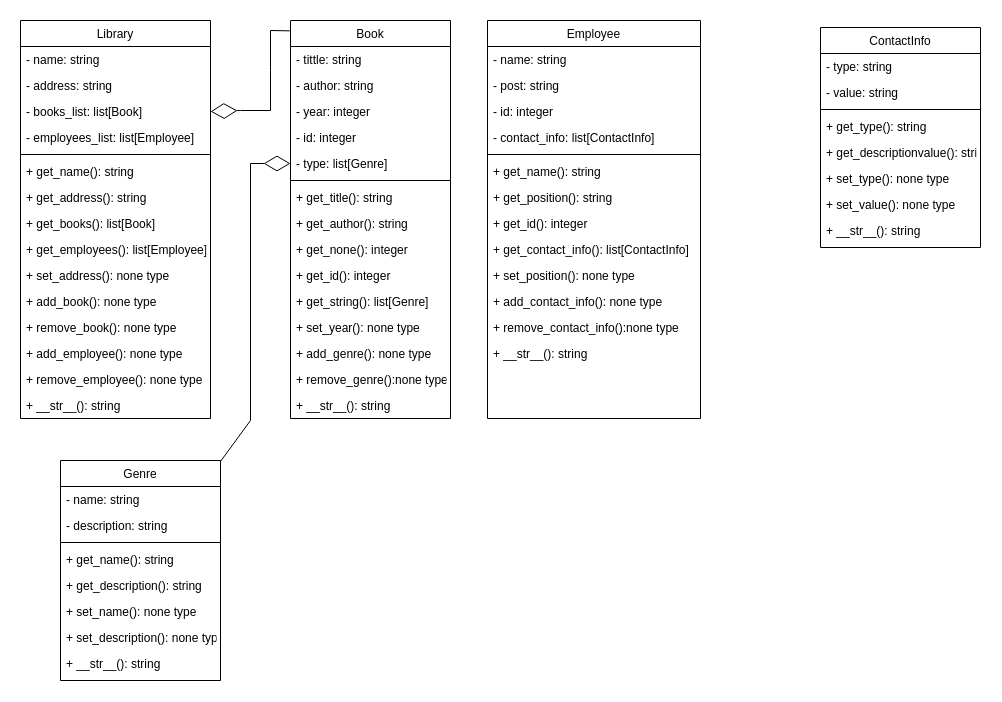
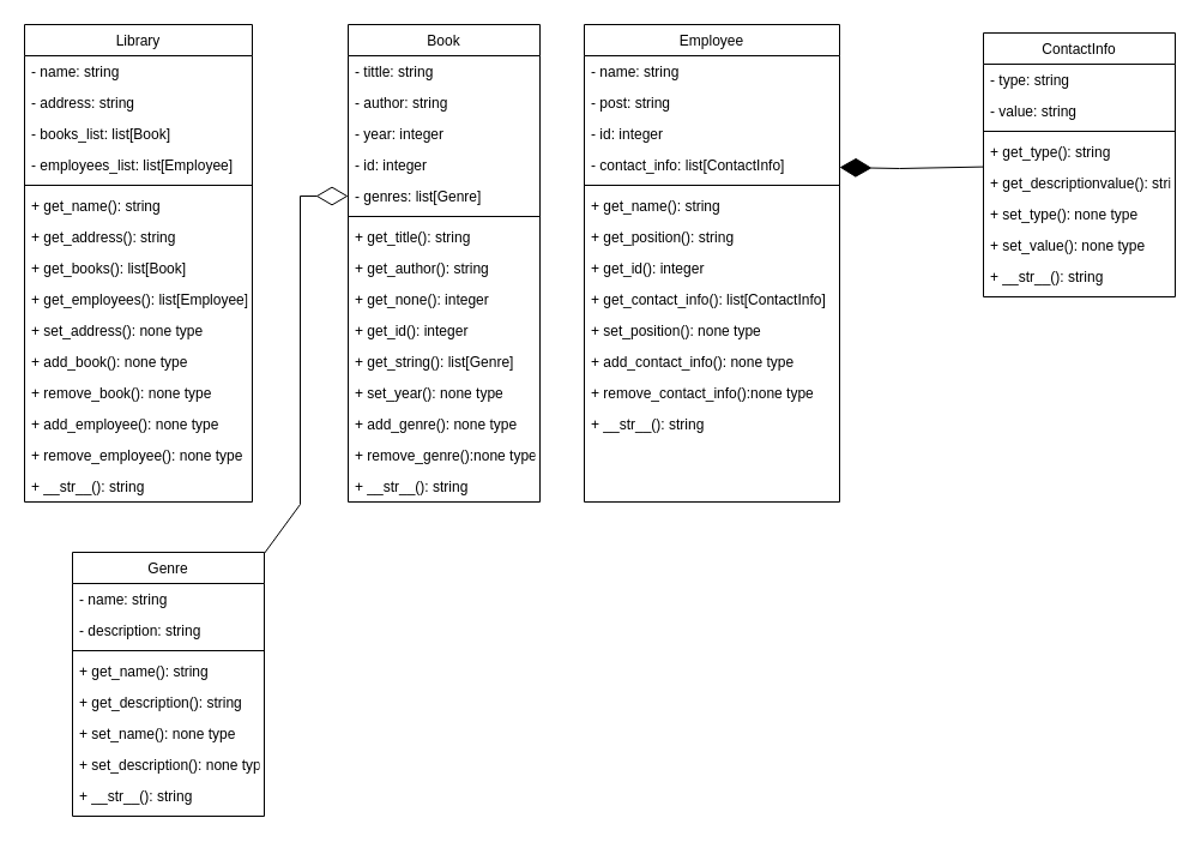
  <mxCell id="0" />
  <mxCell id="1" parent="0" />
  <mxCell id="2" value="Library" style="swimlane;fontStyle=0;align=center;verticalAlign=top;childLayout=stackLayout;horizontal=1;startSize=26;horizontalStack=0;resizeParent=1;resizeLast=0;collapsible=1;marginBottom=0;rounded=0;shadow=0;strokeWidth=1;" parent="1" vertex="1"><mxGeometry x="20" y="20" width="190" height="398" as="geometry"><mxRectangle x="230" y="140" width="160" height="26" as="alternateBounds" /></mxGeometry></mxCell>
  <mxCell id="3" value="- name: string" style="text;align=left;verticalAlign=top;spacingLeft=4;spacingRight=4;overflow=hidden;rotatable=0;points=[[0,0.5],[1,0.5]];portConstraint=eastwest;" parent="2" vertex="1"><mxGeometry y="26" width="190" height="26" as="geometry" /></mxCell>
  <mxCell id="4" value="- address: string" style="text;align=left;verticalAlign=top;spacingLeft=4;spacingRight=4;overflow=hidden;rotatable=0;points=[[0,0.5],[1,0.5]];portConstraint=eastwest;rounded=0;shadow=0;html=0;" parent="2" vertex="1"><mxGeometry y="52" width="190" height="26" as="geometry" /></mxCell>
  <mxCell id="5" value="- books_list: list[Book]" style="text;align=left;verticalAlign=top;spacingLeft=4;spacingRight=4;overflow=hidden;rotatable=0;points=[[0,0.5],[1,0.5]];portConstraint=eastwest;rounded=0;shadow=0;html=0;" parent="2" vertex="1"><mxGeometry y="78" width="190" height="26" as="geometry" /></mxCell>
  <mxCell id="6" value="- employees_list: list[Employee]" style="text;align=left;verticalAlign=top;spacingLeft=4;spacingRight=4;overflow=hidden;rotatable=0;points=[[0,0.5],[1,0.5]];portConstraint=eastwest;rounded=0;shadow=0;html=0;" parent="2" vertex="1"><mxGeometry y="104" width="190" height="26" as="geometry" /></mxCell>
  <mxCell id="7" value="" style="line;html=1;strokeWidth=1;align=left;verticalAlign=middle;spacingTop=-1;spacingLeft=3;spacingRight=3;rotatable=0;labelPosition=right;points=[];portConstraint=eastwest;" parent="2" vertex="1"><mxGeometry y="130" width="190" height="8" as="geometry" /></mxCell>
  <mxCell id="8" value="+ get_name(): string" style="text;align=left;verticalAlign=top;spacingLeft=4;spacingRight=4;overflow=hidden;rotatable=0;points=[[0,0.5],[1,0.5]];portConstraint=eastwest;" parent="2" vertex="1"><mxGeometry y="138" width="190" height="26" as="geometry" /></mxCell>
  <mxCell id="9" value="+ get_address(): string" style="text;align=left;verticalAlign=top;spacingLeft=4;spacingRight=4;overflow=hidden;rotatable=0;points=[[0,0.5],[1,0.5]];portConstraint=eastwest;" parent="2" vertex="1"><mxGeometry y="164" width="190" height="26" as="geometry" /></mxCell>
  <mxCell id="10" value="+ get_books(): list[Book]" style="text;align=left;verticalAlign=top;spacingLeft=4;spacingRight=4;overflow=hidden;rotatable=0;points=[[0,0.5],[1,0.5]];portConstraint=eastwest;" parent="2" vertex="1"><mxGeometry y="190" width="190" height="26" as="geometry" /></mxCell>
  <mxCell id="11" value="+ get_employees(): list[Employee]" style="text;align=left;verticalAlign=top;spacingLeft=4;spacingRight=4;overflow=hidden;rotatable=0;points=[[0,0.5],[1,0.5]];portConstraint=eastwest;" parent="2" vertex="1"><mxGeometry y="216" width="190" height="26" as="geometry" /></mxCell>
  <mxCell id="12" value="+ set_address(): none type" style="text;align=left;verticalAlign=top;spacingLeft=4;spacingRight=4;overflow=hidden;rotatable=0;points=[[0,0.5],[1,0.5]];portConstraint=eastwest;" parent="2" vertex="1"><mxGeometry y="242" width="190" height="26" as="geometry" /></mxCell>
  <mxCell id="13" value="+ add_book(): none type" style="text;align=left;verticalAlign=top;spacingLeft=4;spacingRight=4;overflow=hidden;rotatable=0;points=[[0,0.5],[1,0.5]];portConstraint=eastwest;" parent="2" vertex="1"><mxGeometry y="268" width="190" height="26" as="geometry" /></mxCell>
  <mxCell id="14" value="+ remove_book(): none type" style="text;align=left;verticalAlign=top;spacingLeft=4;spacingRight=4;overflow=hidden;rotatable=0;points=[[0,0.5],[1,0.5]];portConstraint=eastwest;" parent="2" vertex="1"><mxGeometry y="294" width="190" height="26" as="geometry" /></mxCell>
  <mxCell id="15" value="+ add_employee(): none type" style="text;align=left;verticalAlign=top;spacingLeft=4;spacingRight=4;overflow=hidden;rotatable=0;points=[[0,0.5],[1,0.5]];portConstraint=eastwest;" parent="2" vertex="1"><mxGeometry y="320" width="190" height="26" as="geometry" /></mxCell>
  <mxCell id="16" value="+ remove_employee(): none type" style="text;align=left;verticalAlign=top;spacingLeft=4;spacingRight=4;overflow=hidden;rotatable=0;points=[[0,0.5],[1,0.5]];portConstraint=eastwest;" parent="2" vertex="1"><mxGeometry y="346" width="190" height="26" as="geometry" /></mxCell>
  <mxCell id="17" value="+ __str__(): string" style="text;align=left;verticalAlign=top;spacingLeft=4;spacingRight=4;overflow=hidden;rotatable=0;points=[[0,0.5],[1,0.5]];portConstraint=eastwest;" parent="2" vertex="1"><mxGeometry y="372" width="190" height="26" as="geometry" /></mxCell>
  <mxCell id="18" value="Book&#10;" style="swimlane;fontStyle=0;align=center;verticalAlign=top;childLayout=stackLayout;horizontal=1;startSize=26;horizontalStack=0;resizeParent=1;resizeLast=0;collapsible=1;marginBottom=0;rounded=0;shadow=0;strokeWidth=1;" parent="1" vertex="1"><mxGeometry x="290" y="20" width="160" height="398" as="geometry"><mxRectangle x="550" y="140" width="160" height="26" as="alternateBounds" /></mxGeometry></mxCell>
  <mxCell id="19" value="- tittle: string" style="text;align=left;verticalAlign=top;spacingLeft=4;spacingRight=4;overflow=hidden;rotatable=0;points=[[0,0.5],[1,0.5]];portConstraint=eastwest;" parent="18" vertex="1"><mxGeometry y="26" width="160" height="26" as="geometry" /></mxCell>
  <mxCell id="20" value="- author: string " style="text;align=left;verticalAlign=top;spacingLeft=4;spacingRight=4;overflow=hidden;rotatable=0;points=[[0,0.5],[1,0.5]];portConstraint=eastwest;rounded=0;shadow=0;html=0;" parent="18" vertex="1"><mxGeometry y="52" width="160" height="26" as="geometry" /></mxCell>
  <mxCell id="21" value="- year: integer" style="text;align=left;verticalAlign=top;spacingLeft=4;spacingRight=4;overflow=hidden;rotatable=0;points=[[0,0.5],[1,0.5]];portConstraint=eastwest;rounded=0;shadow=0;html=0;" parent="18" vertex="1"><mxGeometry y="78" width="160" height="26" as="geometry" /></mxCell>
  <mxCell id="22" value="- id: integer" style="text;align=left;verticalAlign=top;spacingLeft=4;spacingRight=4;overflow=hidden;rotatable=0;points=[[0,0.5],[1,0.5]];portConstraint=eastwest;rounded=0;shadow=0;html=0;" parent="18" vertex="1"><mxGeometry y="104" width="160" height="26" as="geometry" /></mxCell>
- <mxCell id="23" value="- type: list[Genre]" style="text;align=left;verticalAlign=top;spacingLeft=4;spacingRight=4;overflow=hidden;rotatable=0;points=[[0,0.5],[1,0.5]];portConstraint=eastwest;rounded=0;shadow=0;html=0;" parent="18" vertex="1"><mxGeometry y="130" width="160" height="26" as="geometry" /></mxCell>
+ <mxCell id="23" value="- genres: list[Genre]" style="text;align=left;verticalAlign=top;spacingLeft=4;spacingRight=4;overflow=hidden;rotatable=0;points=[[0,0.5],[1,0.5]];portConstraint=eastwest;rounded=0;shadow=0;html=0;" parent="18" vertex="1"><mxGeometry y="130" width="160" height="26" as="geometry" /></mxCell>
  <mxCell id="24" value="" style="line;html=1;strokeWidth=1;align=left;verticalAlign=middle;spacingTop=-1;spacingLeft=3;spacingRight=3;rotatable=0;labelPosition=right;points=[];portConstraint=eastwest;" parent="18" vertex="1"><mxGeometry y="156" width="160" height="8" as="geometry" /></mxCell>
  <mxCell id="25" value="+ get_title(): string" style="text;align=left;verticalAlign=top;spacingLeft=4;spacingRight=4;overflow=hidden;rotatable=0;points=[[0,0.5],[1,0.5]];portConstraint=eastwest;" parent="18" vertex="1"><mxGeometry y="164" width="160" height="26" as="geometry" /></mxCell>
  <mxCell id="26" value="+ get_author(): string" style="text;align=left;verticalAlign=top;spacingLeft=4;spacingRight=4;overflow=hidden;rotatable=0;points=[[0,0.5],[1,0.5]];portConstraint=eastwest;" parent="18" vertex="1"><mxGeometry y="190" width="160" height="26" as="geometry" /></mxCell>
  <mxCell id="27" value="+ get_none(): integer" style="text;align=left;verticalAlign=top;spacingLeft=4;spacingRight=4;overflow=hidden;rotatable=0;points=[[0,0.5],[1,0.5]];portConstraint=eastwest;" parent="18" vertex="1"><mxGeometry y="216" width="160" height="26" as="geometry" /></mxCell>
  <mxCell id="28" value="+ get_id(): integer" style="text;align=left;verticalAlign=top;spacingLeft=4;spacingRight=4;overflow=hidden;rotatable=0;points=[[0,0.5],[1,0.5]];portConstraint=eastwest;" parent="18" vertex="1"><mxGeometry y="242" width="160" height="26" as="geometry" /></mxCell>
  <mxCell id="29" value="+ get_string(): list[Genre]" style="text;align=left;verticalAlign=top;spacingLeft=4;spacingRight=4;overflow=hidden;rotatable=0;points=[[0,0.5],[1,0.5]];portConstraint=eastwest;" parent="18" vertex="1"><mxGeometry y="268" width="160" height="26" as="geometry" /></mxCell>
  <mxCell id="30" value="+ set_year(): none type" style="text;align=left;verticalAlign=top;spacingLeft=4;spacingRight=4;overflow=hidden;rotatable=0;points=[[0,0.5],[1,0.5]];portConstraint=eastwest;" parent="18" vertex="1"><mxGeometry y="294" width="160" height="26" as="geometry" /></mxCell>
  <mxCell id="31" value="+ add_genre(): none type" style="text;align=left;verticalAlign=top;spacingLeft=4;spacingRight=4;overflow=hidden;rotatable=0;points=[[0,0.5],[1,0.5]];portConstraint=eastwest;" parent="18" vertex="1"><mxGeometry y="320" width="160" height="26" as="geometry" /></mxCell>
  <mxCell id="32" value="+ remove_genre():none type" style="text;align=left;verticalAlign=top;spacingLeft=4;spacingRight=4;overflow=hidden;rotatable=0;points=[[0,0.5],[1,0.5]];portConstraint=eastwest;" parent="18" vertex="1"><mxGeometry y="346" width="160" height="26" as="geometry" /></mxCell>
  <mxCell id="33" value="+ __str__(): string" style="text;align=left;verticalAlign=top;spacingLeft=4;spacingRight=4;overflow=hidden;rotatable=0;points=[[0,0.5],[1,0.5]];portConstraint=eastwest;" parent="18" vertex="1"><mxGeometry y="372" width="160" height="26" as="geometry" /></mxCell>
  <mxCell id="34" value="Employee" style="swimlane;fontStyle=0;align=center;verticalAlign=top;childLayout=stackLayout;horizontal=1;startSize=26;horizontalStack=0;resizeParent=1;resizeLast=0;collapsible=1;marginBottom=0;rounded=0;shadow=0;strokeWidth=1;" parent="1" vertex="1"><mxGeometry x="487" y="20" width="213" height="398" as="geometry"><mxRectangle x="550" y="140" width="160" height="26" as="alternateBounds" /></mxGeometry></mxCell>
  <mxCell id="35" value="- name: string" style="text;align=left;verticalAlign=top;spacingLeft=4;spacingRight=4;overflow=hidden;rotatable=0;points=[[0,0.5],[1,0.5]];portConstraint=eastwest;" parent="34" vertex="1"><mxGeometry y="26" width="213" height="26" as="geometry" /></mxCell>
  <mxCell id="36" value="- post: string " style="text;align=left;verticalAlign=top;spacingLeft=4;spacingRight=4;overflow=hidden;rotatable=0;points=[[0,0.5],[1,0.5]];portConstraint=eastwest;rounded=0;shadow=0;html=0;" parent="34" vertex="1"><mxGeometry y="52" width="213" height="26" as="geometry" /></mxCell>
  <mxCell id="37" value="- id: integer" style="text;align=left;verticalAlign=top;spacingLeft=4;spacingRight=4;overflow=hidden;rotatable=0;points=[[0,0.5],[1,0.5]];portConstraint=eastwest;rounded=0;shadow=0;html=0;" parent="34" vertex="1"><mxGeometry y="78" width="213" height="26" as="geometry" /></mxCell>
  <mxCell id="38" value="- contact_info: list[ContactInfo]" style="text;align=left;verticalAlign=top;spacingLeft=4;spacingRight=4;overflow=hidden;rotatable=0;points=[[0,0.5],[1,0.5]];portConstraint=eastwest;rounded=0;shadow=0;html=0;" parent="34" vertex="1"><mxGeometry y="104" width="213" height="26" as="geometry" /></mxCell>
  <mxCell id="39" value="" style="line;html=1;strokeWidth=1;align=left;verticalAlign=middle;spacingTop=-1;spacingLeft=3;spacingRight=3;rotatable=0;labelPosition=right;points=[];portConstraint=eastwest;" parent="34" vertex="1"><mxGeometry y="130" width="213" height="8" as="geometry" /></mxCell>
  <mxCell id="40" value="+ get_name(): string" style="text;align=left;verticalAlign=top;spacingLeft=4;spacingRight=4;overflow=hidden;rotatable=0;points=[[0,0.5],[1,0.5]];portConstraint=eastwest;" parent="34" vertex="1"><mxGeometry y="138" width="213" height="26" as="geometry" /></mxCell>
  <mxCell id="41" value="+ get_position(): string" style="text;align=left;verticalAlign=top;spacingLeft=4;spacingRight=4;overflow=hidden;rotatable=0;points=[[0,0.5],[1,0.5]];portConstraint=eastwest;" parent="34" vertex="1"><mxGeometry y="164" width="213" height="26" as="geometry" /></mxCell>
  <mxCell id="42" value="+ get_id(): integer" style="text;align=left;verticalAlign=top;spacingLeft=4;spacingRight=4;overflow=hidden;rotatable=0;points=[[0,0.5],[1,0.5]];portConstraint=eastwest;" parent="34" vertex="1"><mxGeometry y="190" width="213" height="26" as="geometry" /></mxCell>
  <mxCell id="43" value="+ get_contact_info(): list[ContactInfo]" style="text;align=left;verticalAlign=top;spacingLeft=4;spacingRight=4;overflow=hidden;rotatable=0;points=[[0,0.5],[1,0.5]];portConstraint=eastwest;" parent="34" vertex="1"><mxGeometry y="216" width="213" height="26" as="geometry" /></mxCell>
  <mxCell id="44" value="+ set_position(): none type" style="text;align=left;verticalAlign=top;spacingLeft=4;spacingRight=4;overflow=hidden;rotatable=0;points=[[0,0.5],[1,0.5]];portConstraint=eastwest;" parent="34" vertex="1"><mxGeometry y="242" width="213" height="26" as="geometry" /></mxCell>
  <mxCell id="45" value="+ add_contact_info(): none type" style="text;align=left;verticalAlign=top;spacingLeft=4;spacingRight=4;overflow=hidden;rotatable=0;points=[[0,0.5],[1,0.5]];portConstraint=eastwest;" parent="34" vertex="1"><mxGeometry y="268" width="213" height="26" as="geometry" /></mxCell>
  <mxCell id="46" value="+ remove_contact_info():none type" style="text;align=left;verticalAlign=top;spacingLeft=4;spacingRight=4;overflow=hidden;rotatable=0;points=[[0,0.5],[1,0.5]];portConstraint=eastwest;" parent="34" vertex="1"><mxGeometry y="294" width="213" height="26" as="geometry" /></mxCell>
  <mxCell id="47" value="+ __str__(): string" style="text;align=left;verticalAlign=top;spacingLeft=4;spacingRight=4;overflow=hidden;rotatable=0;points=[[0,0.5],[1,0.5]];portConstraint=eastwest;" parent="34" vertex="1"><mxGeometry y="320" width="213" height="26" as="geometry" /></mxCell>
  <mxCell id="48" value="Genre" style="swimlane;fontStyle=0;align=center;verticalAlign=top;childLayout=stackLayout;horizontal=1;startSize=26;horizontalStack=0;resizeParent=1;resizeLast=0;collapsible=1;marginBottom=0;rounded=0;shadow=0;strokeWidth=1;" parent="1" vertex="1"><mxGeometry x="60" y="460" width="160" height="220" as="geometry"><mxRectangle x="550" y="140" width="160" height="26" as="alternateBounds" /></mxGeometry></mxCell>
  <mxCell id="49" value="- name: string" style="text;align=left;verticalAlign=top;spacingLeft=4;spacingRight=4;overflow=hidden;rotatable=0;points=[[0,0.5],[1,0.5]];portConstraint=eastwest;" parent="48" vertex="1"><mxGeometry y="26" width="160" height="26" as="geometry" /></mxCell>
  <mxCell id="50" value="- description: string " style="text;align=left;verticalAlign=top;spacingLeft=4;spacingRight=4;overflow=hidden;rotatable=0;points=[[0,0.5],[1,0.5]];portConstraint=eastwest;rounded=0;shadow=0;html=0;" parent="48" vertex="1"><mxGeometry y="52" width="160" height="26" as="geometry" /></mxCell>
  <mxCell id="51" value="" style="line;html=1;strokeWidth=1;align=left;verticalAlign=middle;spacingTop=-1;spacingLeft=3;spacingRight=3;rotatable=0;labelPosition=right;points=[];portConstraint=eastwest;" parent="48" vertex="1"><mxGeometry y="78" width="160" height="8" as="geometry" /></mxCell>
  <mxCell id="52" value="+ get_name(): string" style="text;align=left;verticalAlign=top;spacingLeft=4;spacingRight=4;overflow=hidden;rotatable=0;points=[[0,0.5],[1,0.5]];portConstraint=eastwest;" parent="48" vertex="1"><mxGeometry y="86" width="160" height="26" as="geometry" /></mxCell>
  <mxCell id="53" value="+ get_description(): string" style="text;align=left;verticalAlign=top;spacingLeft=4;spacingRight=4;overflow=hidden;rotatable=0;points=[[0,0.5],[1,0.5]];portConstraint=eastwest;" parent="48" vertex="1"><mxGeometry y="112" width="160" height="26" as="geometry" /></mxCell>
  <mxCell id="54" value="+ set_name(): none type" style="text;align=left;verticalAlign=top;spacingLeft=4;spacingRight=4;overflow=hidden;rotatable=0;points=[[0,0.5],[1,0.5]];portConstraint=eastwest;" parent="48" vertex="1"><mxGeometry y="138" width="160" height="26" as="geometry" /></mxCell>
  <mxCell id="55" value="+ set_description(): none type" style="text;align=left;verticalAlign=top;spacingLeft=4;spacingRight=4;overflow=hidden;rotatable=0;points=[[0,0.5],[1,0.5]];portConstraint=eastwest;" parent="48" vertex="1"><mxGeometry y="164" width="160" height="26" as="geometry" /></mxCell>
  <mxCell id="56" value="+ __str__(): string" style="text;align=left;verticalAlign=top;spacingLeft=4;spacingRight=4;overflow=hidden;rotatable=0;points=[[0,0.5],[1,0.5]];portConstraint=eastwest;" parent="48" vertex="1"><mxGeometry y="190" width="160" height="26" as="geometry" /></mxCell>
  <mxCell id="57" value="ContactInfo" style="swimlane;fontStyle=0;align=center;verticalAlign=top;childLayout=stackLayout;horizontal=1;startSize=26;horizontalStack=0;resizeParent=1;resizeLast=0;collapsible=1;marginBottom=0;rounded=0;shadow=0;strokeWidth=1;" parent="1" vertex="1"><mxGeometry x="820" y="27" width="160" height="220" as="geometry"><mxRectangle x="550" y="140" width="160" height="26" as="alternateBounds" /></mxGeometry></mxCell>
  <mxCell id="58" value="- type: string" style="text;align=left;verticalAlign=top;spacingLeft=4;spacingRight=4;overflow=hidden;rotatable=0;points=[[0,0.5],[1,0.5]];portConstraint=eastwest;" parent="57" vertex="1"><mxGeometry y="26" width="160" height="26" as="geometry" /></mxCell>
  <mxCell id="59" value="- value: string " style="text;align=left;verticalAlign=top;spacingLeft=4;spacingRight=4;overflow=hidden;rotatable=0;points=[[0,0.5],[1,0.5]];portConstraint=eastwest;rounded=0;shadow=0;html=0;" parent="57" vertex="1"><mxGeometry y="52" width="160" height="26" as="geometry" /></mxCell>
  <mxCell id="60" value="" style="line;html=1;strokeWidth=1;align=left;verticalAlign=middle;spacingTop=-1;spacingLeft=3;spacingRight=3;rotatable=0;labelPosition=right;points=[];portConstraint=eastwest;" parent="57" vertex="1"><mxGeometry y="78" width="160" height="8" as="geometry" /></mxCell>
  <mxCell id="61" value="+ get_type(): string" style="text;align=left;verticalAlign=top;spacingLeft=4;spacingRight=4;overflow=hidden;rotatable=0;points=[[0,0.5],[1,0.5]];portConstraint=eastwest;" parent="57" vertex="1"><mxGeometry y="86" width="160" height="26" as="geometry" /></mxCell>
  <mxCell id="62" value="+ get_descriptionvalue(): string" style="text;align=left;verticalAlign=top;spacingLeft=4;spacingRight=4;overflow=hidden;rotatable=0;points=[[0,0.5],[1,0.5]];portConstraint=eastwest;" parent="57" vertex="1"><mxGeometry y="112" width="160" height="26" as="geometry" /></mxCell>
  <mxCell id="63" value="+ set_type(): none type" style="text;align=left;verticalAlign=top;spacingLeft=4;spacingRight=4;overflow=hidden;rotatable=0;points=[[0,0.5],[1,0.5]];portConstraint=eastwest;" parent="57" vertex="1"><mxGeometry y="138" width="160" height="26" as="geometry" /></mxCell>
  <mxCell id="64" value="+ set_value(): none type" style="text;align=left;verticalAlign=top;spacingLeft=4;spacingRight=4;overflow=hidden;rotatable=0;points=[[0,0.5],[1,0.5]];portConstraint=eastwest;" parent="57" vertex="1"><mxGeometry y="164" width="160" height="26" as="geometry" /></mxCell>
  <mxCell id="65" value="+ __str__(): string" style="text;align=left;verticalAlign=top;spacingLeft=4;spacingRight=4;overflow=hidden;rotatable=0;points=[[0,0.5],[1,0.5]];portConstraint=eastwest;" parent="57" vertex="1"><mxGeometry y="190" width="160" height="26" as="geometry" /></mxCell>
- <mxCell id="66" value="" style="endArrow=diamondThin;endFill=0;endSize=24;html=1;rounded=0;entryX=1;entryY=0.5;entryDx=0;entryDy=0;exitX=-0.004;exitY=0.026;exitDx=0;exitDy=0;exitPerimeter=0;" parent="1" source="18" target="5" edge="1"><mxGeometry width="160" relative="1" as="geometry"><mxPoint x="270" y="80" as="sourcePoint" /><mxPoint x="260" y="81" as="targetPoint" /><Array as="points"><mxPoint x="270" y="30" /><mxPoint x="270" y="70" /><mxPoint x="270" y="110" /><mxPoint x="240" y="110" /></Array></mxGeometry></mxCell>
  <mxCell id="67" value="" style="endArrow=diamondThin;endFill=0;endSize=24;html=1;rounded=0;entryX=0;entryY=0.5;entryDx=0;entryDy=0;" parent="1" source="48" target="23" edge="1"><mxGeometry width="160" relative="1" as="geometry"><mxPoint x="110" y="390" as="sourcePoint" /><mxPoint x="270" y="390" as="targetPoint" /><Array as="points"><mxPoint x="250" y="420" /><mxPoint x="250" y="163" /></Array></mxGeometry></mxCell>
+ <mxCell id="68" value="" style="endArrow=diamondThin;endFill=1;endSize=24;html=1;rounded=0;" parent="1" source="57" target="38" edge="1"><mxGeometry width="160" relative="1" as="geometry"><mxPoint x="690" y="470" as="sourcePoint" /><mxPoint x="850" y="470" as="targetPoint" /><Array as="points"><mxPoint x="750" y="140" /></Array></mxGeometry></mxCell>
